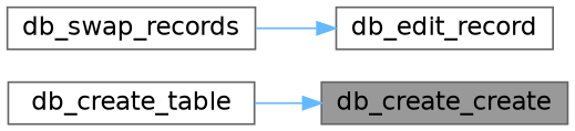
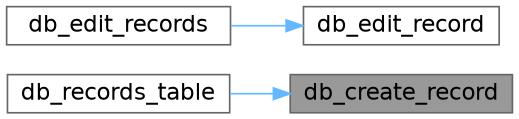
  digraph {
    rankdir=RL
    node [color=grey40 fillcolor=white fontname=Helvetica fontsize=14 shape=box style=filled]
    edge [color=steelblue1 dir=back fontname=Helvetica fontsize=14 labelfontname=Helvetica labelfontsize=14 style=solid]
-   n1 [color=gray40 fillcolor=grey60 fontcolor=black height=0.2 label=db_create_create width=0.4]
-   n2 [height=0.2 label=db_create_table width=0.4]
+   n1 [color=gray40 fillcolor=grey60 fontcolor=black height=0.2 label=db_create_record width=0.4]
+   n2 [height=0.2 label=db_records_table width=0.4]
    n3 [height=0.2 label=db_edit_record width=0.4]
-   n4 [height=0.2 label=db_swap_records width=0.4]
+   n4 [height=0.2 label=db_edit_records width=0.4]
    n1 -> n2
    n3 -> n4
  }
